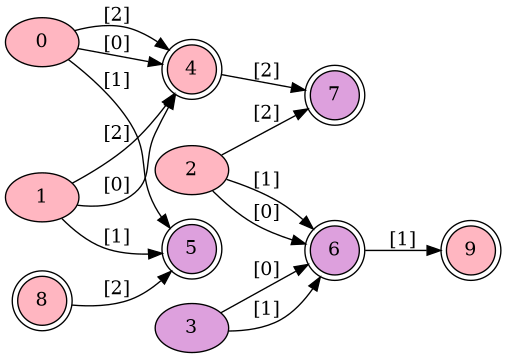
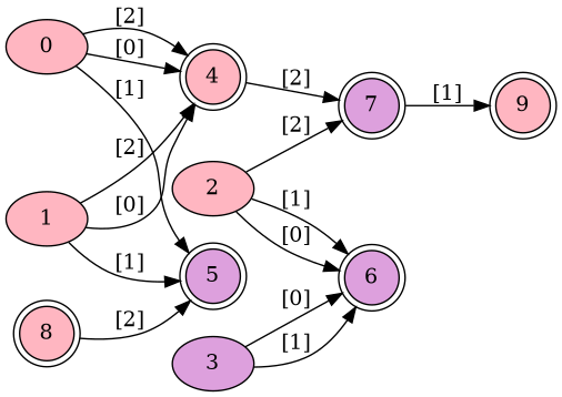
  digraph {
    rankdir=LR
    node [fillcolor=lightpink shape=doublecircle style=filled]
    7 [fillcolor=plum]
    4
    5 [fillcolor=plum]
    8
    6 [fillcolor=plum]
    9
    0 [shape=""]
    1 [shape=""]
    2 [shape=""]
    3 [fillcolor=plum shape=""]
-   6 -> 9 [label="[1]"]
+   7 -> 9 [label="[1]"]
    4 -> 7 [label="[2]"]
    8 -> 5 [label="[2]"]
    0 -> 4 [label="[0]"]
    0 -> 4 [label="[2]"]
    0 -> 5 [label="[1]"]
    1 -> 4 [label="[0]"]
    1 -> 4 [label="[2]"]
    1 -> 5 [label="[1]"]
    2 -> 7 [label="[2]"]
    2 -> 6 [label="[0]"]
    2 -> 6 [label="[1]"]
    3 -> 6 [label="[0]"]
    3 -> 6 [label="[1]"]
  }
